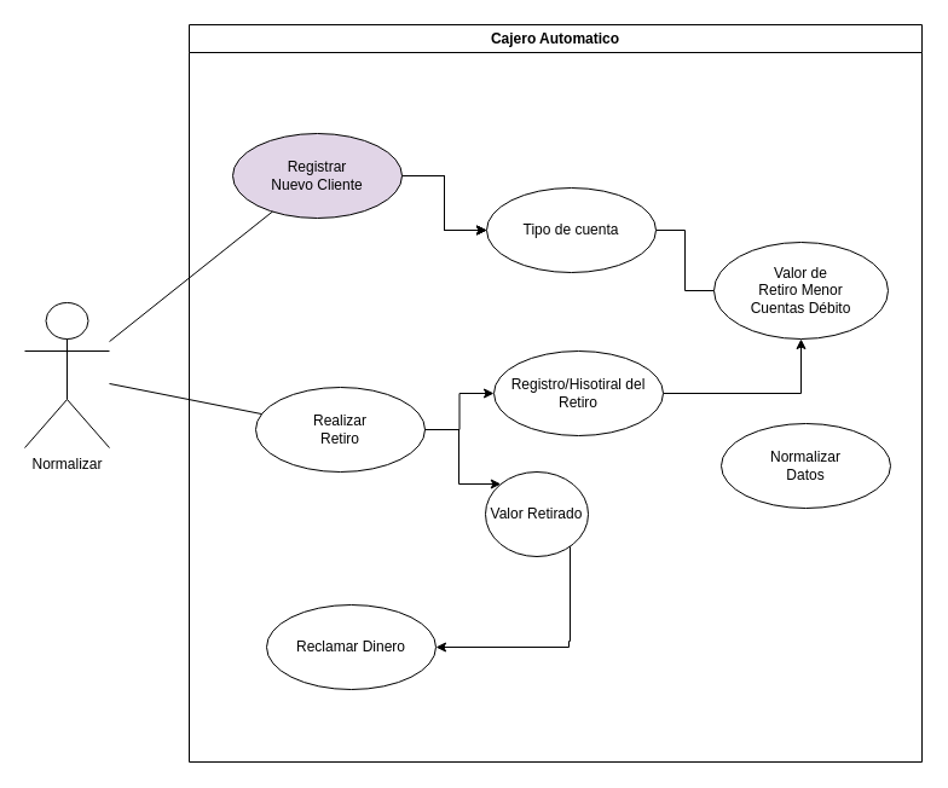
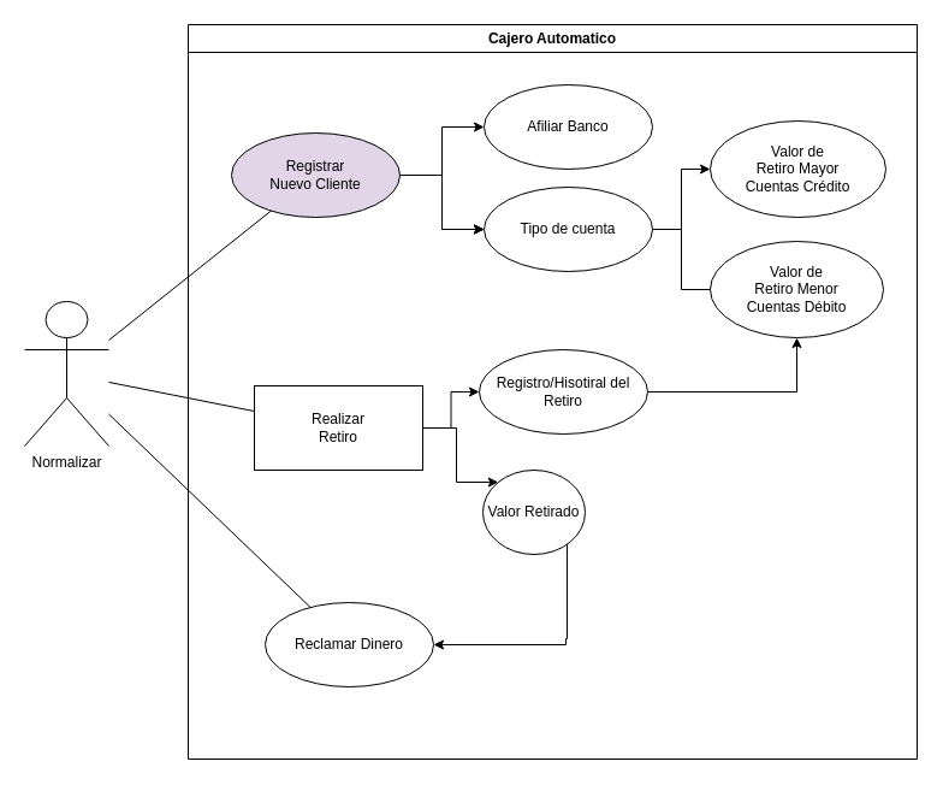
  <mxCell id="0" />
  <mxCell id="1" parent="0" />
  <mxCell id="2" value="Normalizar" style="shape=umlActor;verticalLabelPosition=bottom;verticalAlign=top;html=1;outlineConnect=0;" parent="1" vertex="1"><mxGeometry x="20" y="250" width="70" height="120" as="geometry" /></mxCell>
  <mxCell id="3" value="Cajero Automatico" style="swimlane;whiteSpace=wrap;html=1;" parent="1" vertex="1"><mxGeometry x="156" y="20" width="606" height="610" as="geometry" /></mxCell>
  <mxCell id="4" value="" style="edgeStyle=orthogonalEdgeStyle;rounded=0;orthogonalLoop=1;jettySize=auto;html=1;" parent="3" source="7" target="17" edge="1"><mxGeometry relative="1" as="geometry" /></mxCell>
  <mxCell id="5" value="" style="edgeStyle=orthogonalEdgeStyle;rounded=0;orthogonalLoop=1;jettySize=auto;html=1;" parent="3" source="7" target="17" edge="1"><mxGeometry relative="1" as="geometry" /></mxCell>
  <mxCell id="6" value="" style="edgeStyle=orthogonalEdgeStyle;rounded=0;orthogonalLoop=1;jettySize=auto;html=1;" parent="3" source="7" target="17" edge="1"><mxGeometry relative="1" as="geometry" /></mxCell>
  <mxCell id="7" value="Registrar&lt;br&gt;Nuevo&amp;nbsp;Cliente" style="ellipse;whiteSpace=wrap;html=1;fillColor=#e1d5e7;" parent="3" vertex="1"><mxGeometry x="36" y="90" width="140" height="70" as="geometry" /></mxCell>
  <mxCell id="8" value="" style="edgeStyle=orthogonalEdgeStyle;rounded=0;orthogonalLoop=1;jettySize=auto;html=1;" parent="3" source="9" target="14" edge="1"><mxGeometry relative="1" as="geometry"><mxPoint x="195" y="335" as="sourcePoint" /></mxGeometry></mxCell>
- <mxCell id="9" value="Realizar&lt;br&gt;Retiro" style="ellipse;whiteSpace=wrap;html=1;" parent="3" vertex="1"><mxGeometry x="55" y="300" width="140" height="70" as="geometry" /></mxCell>
+ <mxCell id="9" value="Realizar&lt;br&gt;Retiro" style="whiteSpace=wrap;html=1;rounded=0;" parent="3" vertex="1"><mxGeometry x="55" y="300" width="140" height="70" as="geometry" /></mxCell>
  <mxCell id="10" value="" style="edgeStyle=orthogonalEdgeStyle;rounded=0;orthogonalLoop=1;jettySize=auto;html=1;" parent="3" source="11" target="20" edge="1"><mxGeometry relative="1" as="geometry"><Array as="points"><mxPoint x="315" y="510" /><mxPoint x="314" y="510" /><mxPoint x="314" y="515" /></Array><mxPoint x="195" y="485" as="targetPoint" /></mxGeometry></mxCell>
  <mxCell id="11" value="Valor Retirado" style="ellipse;whiteSpace=wrap;html=1;" parent="3" vertex="1"><mxGeometry x="245" y="370" width="85" height="70" as="geometry" /></mxCell>
  <mxCell id="12" value="" style="edgeStyle=orthogonalEdgeStyle;rounded=0;orthogonalLoop=1;jettySize=auto;html=1;" parent="3" source="9" target="11" edge="1"><mxGeometry relative="1" as="geometry"><Array as="points"><mxPoint x="223" y="335" /><mxPoint x="223" y="380" /></Array><mxPoint x="195" y="335" as="sourcePoint" /></mxGeometry></mxCell>
  <mxCell id="13" value="" style="edgeStyle=orthogonalEdgeStyle;rounded=0;orthogonalLoop=1;jettySize=auto;html=1;" edge="1" parent="3" source="14" target="23"><mxGeometry relative="1" as="geometry" /></mxCell>
- <mxCell id="14" value="Registro/Hisotiral del&lt;br&gt;Retiro" style="ellipse;whiteSpace=wrap;html=1;" parent="3" vertex="1"><mxGeometry x="252" y="270" width="140" height="70" as="geometry" /></mxCell>
+ <mxCell id="14" value="Registro/Hisotiral del&lt;br&gt;Retiro" style="ellipse;whiteSpace=wrap;html=1;" parent="3" vertex="1"><mxGeometry x="242" y="270" width="140" height="70" as="geometry" /></mxCell>
+ <mxCell id="15" value="" style="edgeStyle=orthogonalEdgeStyle;rounded=0;orthogonalLoop=1;jettySize=auto;html=1;" edge="1" parent="3" source="17" target="22"><mxGeometry relative="1" as="geometry" /></mxCell>
  <mxCell id="16" value="" style="edgeStyle=orthogonalEdgeStyle;rounded=0;orthogonalLoop=1;jettySize=auto;html=1;endArrow=none;" edge="1" parent="3" source="17" target="23"><mxGeometry relative="1" as="geometry" /></mxCell>
  <mxCell id="17" value="Tipo de cuenta" style="ellipse;whiteSpace=wrap;html=1;" parent="3" vertex="1"><mxGeometry x="246" y="135" width="140" height="70" as="geometry" /></mxCell>
+ <mxCell id="18" value="" style="edgeStyle=orthogonalEdgeStyle;rounded=0;orthogonalLoop=1;jettySize=auto;html=1;" parent="3" source="7" target="19" edge="1"><mxGeometry relative="1" as="geometry"><mxPoint x="176" y="50" as="sourcePoint" /></mxGeometry></mxCell>
+ <mxCell id="19" value="Afiliar Banco" style="ellipse;whiteSpace=wrap;html=1;" parent="3" vertex="1"><mxGeometry x="246" y="50" width="140" height="70" as="geometry" /></mxCell>
  <mxCell id="20" value="Reclamar Dinero" style="ellipse;whiteSpace=wrap;html=1;" parent="3" vertex="1"><mxGeometry x="64" y="480" width="140" height="70" as="geometry" /></mxCell>
- <mxCell id="21" value="Normalizar&lt;br&gt;Datos" style="ellipse;whiteSpace=wrap;html=1;" vertex="1" parent="3"><mxGeometry x="440" y="330" width="140" height="70" as="geometry" /></mxCell>
+ <mxCell id="22" value="Valor de&lt;br&gt;Retiro Mayor&lt;br&gt;Cuentas Crédito" style="ellipse;whiteSpace=wrap;html=1;" vertex="1" parent="3"><mxGeometry x="434" y="80" width="146" height="80" as="geometry" /></mxCell>
  <mxCell id="23" value="Valor de&lt;br&gt;Retiro Menor&lt;br&gt;Cuentas Débito" style="ellipse;whiteSpace=wrap;html=1;" vertex="1" parent="3"><mxGeometry x="434" y="180" width="144" height="80" as="geometry" /></mxCell>
  <mxCell id="24" value="" style="endArrow=none;html=1;rounded=0;" parent="1" source="2" target="9" edge="1"><mxGeometry width="50" height="50" relative="1" as="geometry"><mxPoint x="100" y="240" as="sourcePoint" /><mxPoint x="210" y="305" as="targetPoint" /></mxGeometry></mxCell>
  <mxCell id="25" value="" style="endArrow=none;html=1;rounded=0;" parent="1" source="2" target="7" edge="1"><mxGeometry width="50" height="50" relative="1" as="geometry"><mxPoint x="100" y="220" as="sourcePoint" /><mxPoint x="210" y="205" as="targetPoint" /></mxGeometry></mxCell>
+ <mxCell id="26" value="" style="endArrow=none;html=1;rounded=0;" parent="1" source="2" target="20" edge="1"><mxGeometry width="50" height="50" relative="1" as="geometry"><mxPoint x="130" y="400" as="sourcePoint" /><mxPoint x="180" y="350" as="targetPoint" /></mxGeometry></mxCell>
